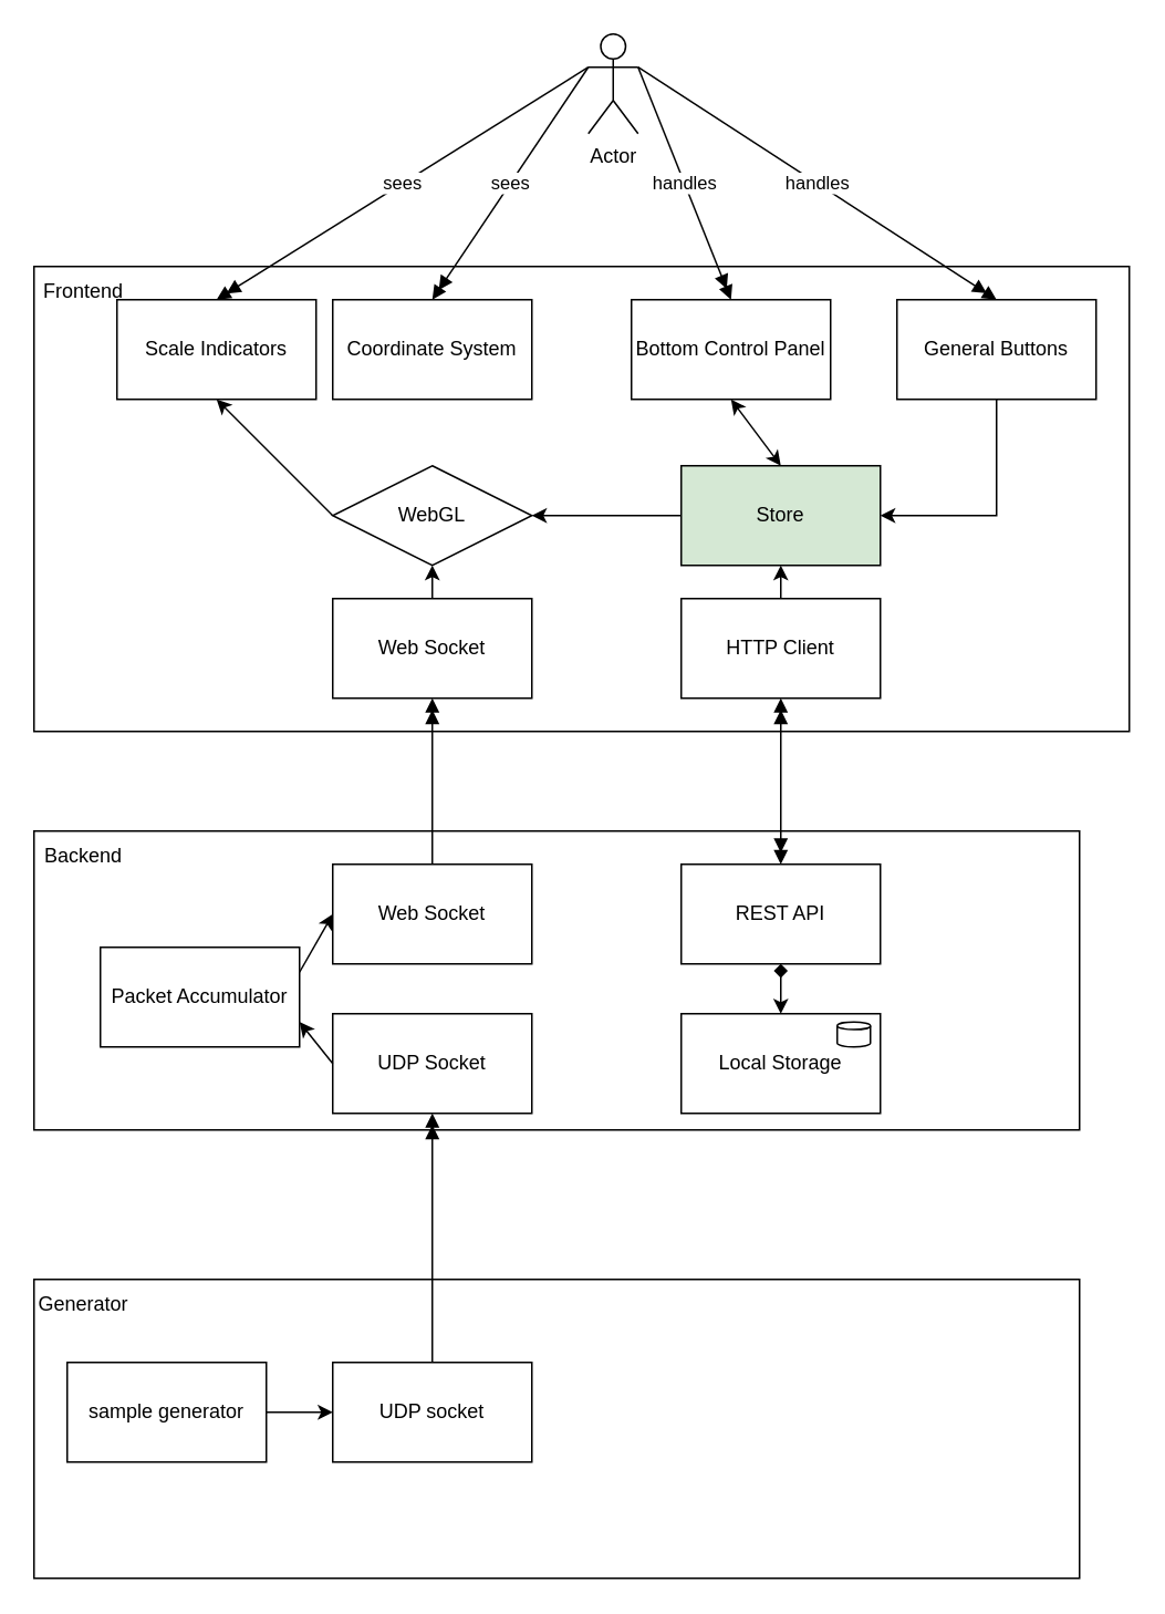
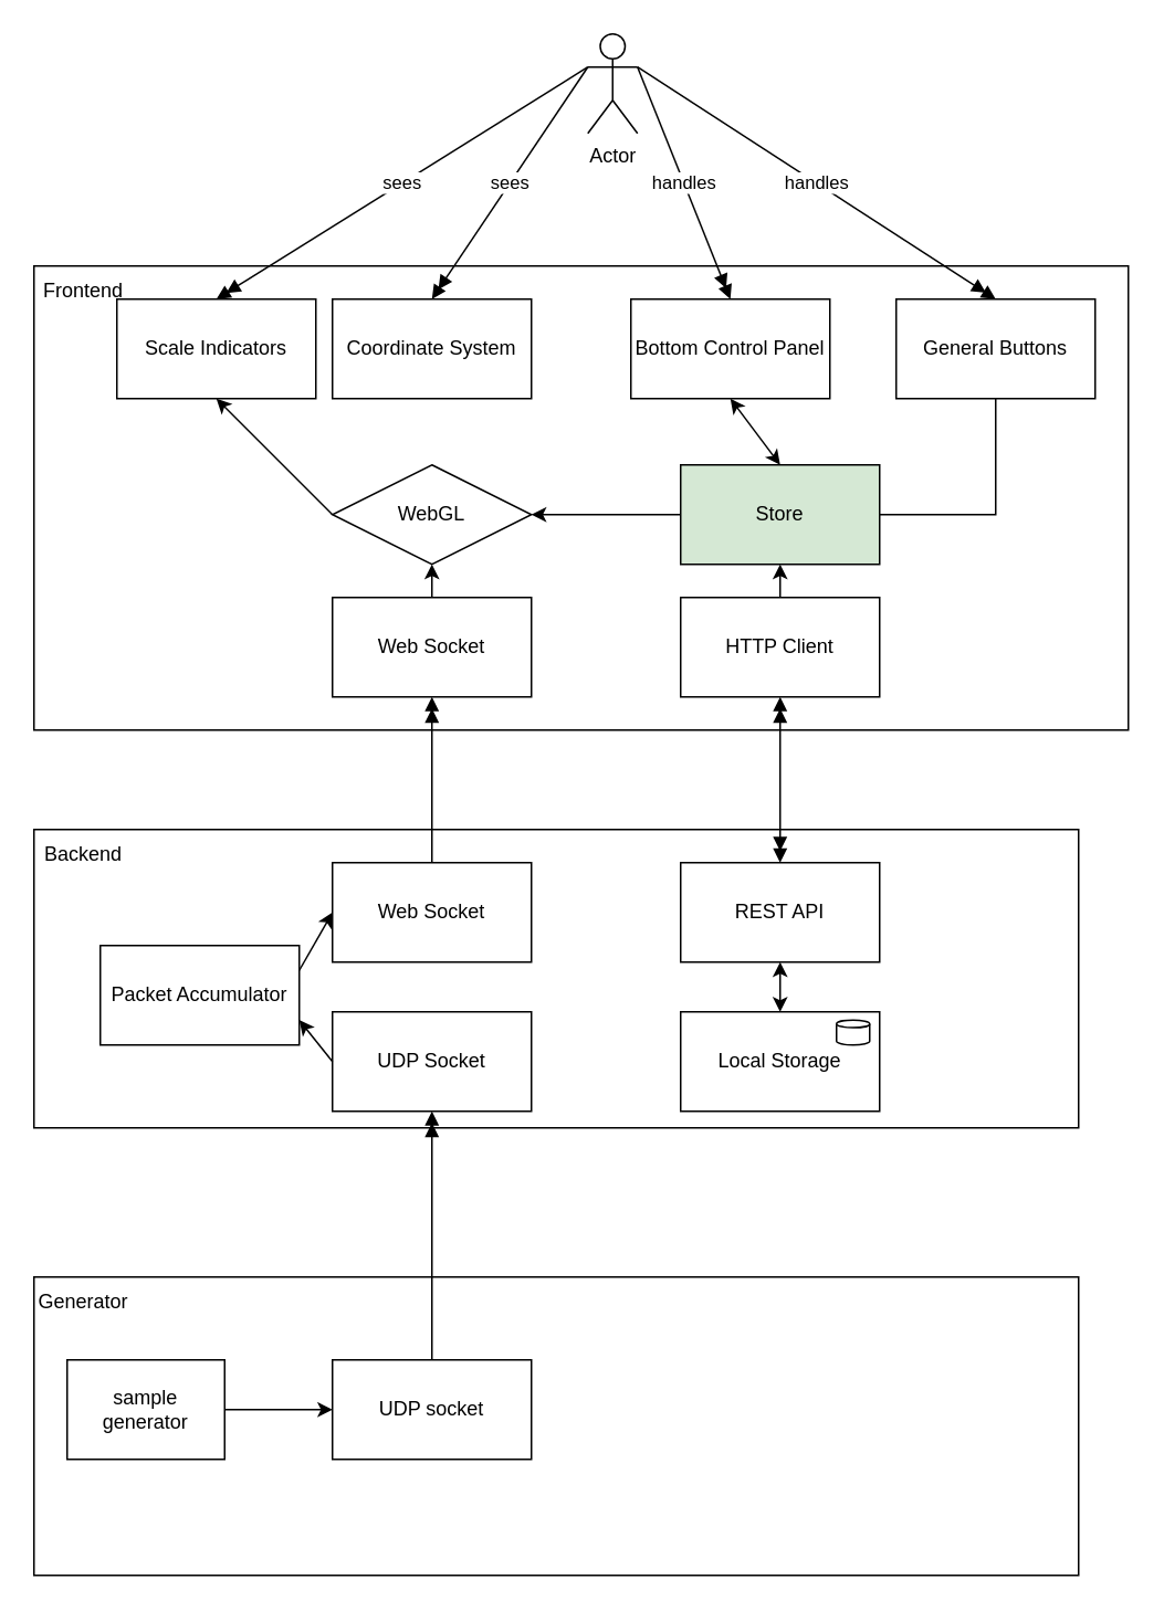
  <mxCell id="0" />
  <mxCell id="1" parent="0" />
  <mxCell id="2" value="" style="rounded=0;whiteSpace=wrap;html=1;" vertex="1" parent="1"><mxGeometry x="20" y="160" width="660" height="280" as="geometry" /></mxCell>
  <mxCell id="3" value="Web Socket" style="rounded=0;whiteSpace=wrap;html=1;" vertex="1" parent="1"><mxGeometry x="200" y="360" width="120" height="60" as="geometry" /></mxCell>
  <mxCell id="4" value="Frontend" style="text;html=1;strokeColor=none;fillColor=none;align=center;verticalAlign=middle;whiteSpace=wrap;rounded=0;" vertex="1" parent="1"><mxGeometry x="20" y="160" width="60" height="30" as="geometry" /></mxCell>
  <mxCell id="5" value="" style="rounded=0;whiteSpace=wrap;html=1;" vertex="1" parent="1"><mxGeometry x="20" y="500" width="630" height="180" as="geometry" /></mxCell>
  <mxCell id="6" value="Backend" style="text;html=1;strokeColor=none;fillColor=none;align=center;verticalAlign=middle;whiteSpace=wrap;rounded=0;" vertex="1" parent="1"><mxGeometry x="20" y="500" width="60" height="30" as="geometry" /></mxCell>
  <mxCell id="7" value="" style="rounded=0;whiteSpace=wrap;html=1;" vertex="1" parent="1"><mxGeometry x="20" y="770" width="630" height="180" as="geometry" /></mxCell>
  <mxCell id="8" value="Generator" style="text;html=1;strokeColor=none;fillColor=none;align=center;verticalAlign=middle;whiteSpace=wrap;rounded=0;" vertex="1" parent="1"><mxGeometry x="20" y="770" width="60" height="30" as="geometry" /></mxCell>
- <mxCell id="9" value="sample generator" style="rounded=0;whiteSpace=wrap;html=1;" vertex="1" parent="1"><mxGeometry x="40" y="820" width="120" height="60" as="geometry" /></mxCell>
+ <mxCell id="9" value="sample generator" style="rounded=0;whiteSpace=wrap;html=1;" vertex="1" parent="1"><mxGeometry x="40" y="820" width="95" height="60" as="geometry" /></mxCell>
  <mxCell id="10" value="UDP socket" style="rounded=0;whiteSpace=wrap;html=1;" vertex="1" parent="1"><mxGeometry x="200" y="820" width="120" height="60" as="geometry" /></mxCell>
  <mxCell id="11" value="UDP Socket" style="rounded=0;whiteSpace=wrap;html=1;" vertex="1" parent="1"><mxGeometry x="200" y="610" width="120" height="60" as="geometry" /></mxCell>
  <mxCell id="12" value="Web Socket" style="rounded=0;whiteSpace=wrap;html=1;" vertex="1" parent="1"><mxGeometry x="200" y="520" width="120" height="60" as="geometry" /></mxCell>
  <mxCell id="13" value="REST API" style="rounded=0;whiteSpace=wrap;html=1;" vertex="1" parent="1"><mxGeometry x="410" y="520" width="120" height="60" as="geometry" /></mxCell>
  <mxCell id="14" value="Local Storage" style="rounded=0;whiteSpace=wrap;html=1;" vertex="1" parent="1"><mxGeometry x="410" y="610" width="120" height="60" as="geometry" /></mxCell>
  <mxCell id="15" value="HTTP Client" style="rounded=0;whiteSpace=wrap;html=1;" vertex="1" parent="1"><mxGeometry x="410" y="360" width="120" height="60" as="geometry" /></mxCell>
  <mxCell id="16" value="Store" style="rounded=0;whiteSpace=wrap;html=1;fillColor=#d5e8d4;" vertex="1" parent="1"><mxGeometry x="410" y="280" width="120" height="60" as="geometry" /></mxCell>
  <mxCell id="17" value="WebGL" style="rhombus;whiteSpace=wrap;html=1;" vertex="1" parent="1"><mxGeometry x="200" y="280" width="120" height="60" as="geometry" /></mxCell>
  <mxCell id="18" value="" style="endArrow=classic;html=1;rounded=0;entryX=0.5;entryY=1;entryDx=0;entryDy=0;exitX=0.5;exitY=0;exitDx=0;exitDy=0;" edge="1" parent="1" source="3" target="17"><mxGeometry width="50" height="50" relative="1" as="geometry"><mxPoint x="220" y="500" as="sourcePoint" /><mxPoint x="270" y="450" as="targetPoint" /></mxGeometry></mxCell>
  <mxCell id="19" value="" style="endArrow=classic;html=1;rounded=0;entryX=1;entryY=0.5;entryDx=0;entryDy=0;exitX=0;exitY=0.5;exitDx=0;exitDy=0;" edge="1" parent="1" source="16" target="17"><mxGeometry width="50" height="50" relative="1" as="geometry"><mxPoint x="270" y="370" as="sourcePoint" /><mxPoint x="270" y="350" as="targetPoint" /></mxGeometry></mxCell>
  <mxCell id="20" value="" style="endArrow=classic;html=1;rounded=0;entryX=0.5;entryY=1;entryDx=0;entryDy=0;exitX=0.5;exitY=0;exitDx=0;exitDy=0;" edge="1" parent="1" source="15" target="16"><mxGeometry width="50" height="50" relative="1" as="geometry"><mxPoint x="280" y="380" as="sourcePoint" /><mxPoint x="280" y="360" as="targetPoint" /></mxGeometry></mxCell>
  <mxCell id="21" value="" style="endArrow=classic;html=1;rounded=0;entryX=1;entryY=0.75;entryDx=0;entryDy=0;exitX=0;exitY=0.5;exitDx=0;exitDy=0;" edge="1" parent="1" source="11" target="24"><mxGeometry width="50" height="50" relative="1" as="geometry"><mxPoint x="290" y="390" as="sourcePoint" /><mxPoint x="290" y="370" as="targetPoint" /></mxGeometry></mxCell>
- <mxCell id="22" value="" style="endArrow=diamond;html=1;rounded=0;entryX=0.5;entryY=1;entryDx=0;entryDy=0;exitX=0.5;exitY=0;exitDx=0;exitDy=0;startArrow=classic;startFill=1;" edge="1" parent="1" source="14" target="13"><mxGeometry width="50" height="50" relative="1" as="geometry"><mxPoint x="300" y="400" as="sourcePoint" /><mxPoint x="300" y="380" as="targetPoint" /></mxGeometry></mxCell>
+ <mxCell id="22" value="" style="endArrow=classic;html=1;rounded=0;entryX=0.5;entryY=1;entryDx=0;entryDy=0;exitX=0.5;exitY=0;exitDx=0;exitDy=0;startArrow=classic;startFill=1;" edge="1" parent="1" source="14" target="13"><mxGeometry width="50" height="50" relative="1" as="geometry"><mxPoint x="300" y="400" as="sourcePoint" /><mxPoint x="300" y="380" as="targetPoint" /></mxGeometry></mxCell>
  <mxCell id="23" value="" style="endArrow=classic;html=1;rounded=0;entryX=0;entryY=0.5;entryDx=0;entryDy=0;exitX=1;exitY=0.5;exitDx=0;exitDy=0;" edge="1" parent="1" source="9" target="10"><mxGeometry width="50" height="50" relative="1" as="geometry"><mxPoint x="310" y="410" as="sourcePoint" /><mxPoint x="310" y="390" as="targetPoint" /></mxGeometry></mxCell>
  <mxCell id="24" value="Packet Accumulator" style="rounded=0;whiteSpace=wrap;html=1;" vertex="1" parent="1"><mxGeometry x="60" y="570" width="120" height="60" as="geometry" /></mxCell>
  <mxCell id="25" value="" style="endArrow=classic;html=1;rounded=0;entryX=0;entryY=0.5;entryDx=0;entryDy=0;exitX=1;exitY=0.25;exitDx=0;exitDy=0;" edge="1" parent="1" source="24" target="12"><mxGeometry width="50" height="50" relative="1" as="geometry"><mxPoint x="210" y="650" as="sourcePoint" /><mxPoint x="190" y="625" as="targetPoint" /></mxGeometry></mxCell>
  <mxCell id="26" value="" style="endArrow=doubleBlock;html=1;rounded=0;entryX=0.5;entryY=1;entryDx=0;entryDy=0;exitX=0.5;exitY=0;exitDx=0;exitDy=0;endFill=1;" edge="1" parent="1" source="12" target="3"><mxGeometry width="50" height="50" relative="1" as="geometry"><mxPoint x="220" y="660" as="sourcePoint" /><mxPoint x="200" y="635" as="targetPoint" /></mxGeometry></mxCell>
  <mxCell id="27" value="" style="endArrow=doubleBlock;html=1;rounded=0;entryX=0.5;entryY=1;entryDx=0;entryDy=0;exitX=0.5;exitY=0;exitDx=0;exitDy=0;endFill=1;startArrow=doubleBlock;startFill=1;" edge="1" parent="1" source="13" target="15"><mxGeometry width="50" height="50" relative="1" as="geometry"><mxPoint x="270" y="530" as="sourcePoint" /><mxPoint x="270" y="430" as="targetPoint" /></mxGeometry></mxCell>
  <mxCell id="28" value="" style="endArrow=doubleBlock;html=1;rounded=0;entryX=0.5;entryY=1;entryDx=0;entryDy=0;exitX=0.5;exitY=0;exitDx=0;exitDy=0;endFill=1;" edge="1" parent="1" source="10" target="11"><mxGeometry width="50" height="50" relative="1" as="geometry"><mxPoint x="280" y="540" as="sourcePoint" /><mxPoint x="280" y="440" as="targetPoint" /></mxGeometry></mxCell>
  <mxCell id="29" value="" style="shape=cylinder3;whiteSpace=wrap;html=1;boundedLbl=1;backgroundOutline=1;size=2.278;" vertex="1" parent="1"><mxGeometry x="504" y="615" width="20" height="15" as="geometry" /></mxCell>
  <mxCell id="30" value="Actor" style="shape=umlActor;verticalLabelPosition=bottom;verticalAlign=top;html=1;outlineConnect=0;" vertex="1" parent="1"><mxGeometry x="354" y="20" width="30" height="60" as="geometry" /></mxCell>
  <mxCell id="31" value="Bottom Control Panel" style="rounded=0;whiteSpace=wrap;html=1;" vertex="1" parent="1"><mxGeometry x="380" y="180" width="120" height="60" as="geometry" /></mxCell>
  <mxCell id="32" value="Coordinate System" style="rounded=0;whiteSpace=wrap;html=1;" vertex="1" parent="1"><mxGeometry x="200" y="180" width="120" height="60" as="geometry" /></mxCell>
  <mxCell id="33" value="" style="endArrow=classic;html=1;rounded=0;entryX=0.5;entryY=1;entryDx=0;entryDy=0;exitX=0.5;exitY=0;exitDx=0;exitDy=0;startArrow=classic;startFill=1;" edge="1" parent="1" source="16" target="31"><mxGeometry width="50" height="50" relative="1" as="geometry"><mxPoint x="430" y="330" as="sourcePoint" /><mxPoint x="340" y="330" as="targetPoint" /></mxGeometry></mxCell>
  <mxCell id="34" value="sees" style="endArrow=doubleBlock;html=1;rounded=0;entryX=0.5;entryY=0;entryDx=0;entryDy=0;exitX=0;exitY=0.333;exitDx=0;exitDy=0;endFill=1;exitPerimeter=0;" edge="1" parent="1" source="30" target="32"><mxGeometry width="50" height="50" relative="1" as="geometry"><mxPoint x="270" y="530" as="sourcePoint" /><mxPoint x="270" y="430" as="targetPoint" /></mxGeometry></mxCell>
  <mxCell id="35" value="General Buttons" style="rounded=0;whiteSpace=wrap;html=1;" vertex="1" parent="1"><mxGeometry x="540" y="180" width="120" height="60" as="geometry" /></mxCell>
  <mxCell id="36" value="Scale Indicators" style="rounded=0;whiteSpace=wrap;html=1;" vertex="1" parent="1"><mxGeometry x="70" y="180" width="120" height="60" as="geometry" /></mxCell>
  <mxCell id="37" value="" style="endArrow=classic;html=1;rounded=0;entryX=0.5;entryY=1;entryDx=0;entryDy=0;exitX=0;exitY=0.5;exitDx=0;exitDy=0;" edge="1" parent="1" source="17" target="36"><mxGeometry width="50" height="50" relative="1" as="geometry"><mxPoint x="270" y="290" as="sourcePoint" /><mxPoint x="270" y="250" as="targetPoint" /></mxGeometry></mxCell>
- <mxCell id="38" value="" style="endArrow=classic;html=1;rounded=0;entryX=1;entryY=0.5;entryDx=0;entryDy=0;exitX=0.5;exitY=1;exitDx=0;exitDy=0;" edge="1" parent="1" source="35" target="16"><mxGeometry width="50" height="50" relative="1" as="geometry"><mxPoint x="270" y="290" as="sourcePoint" /><mxPoint x="270" y="250" as="targetPoint" /><Array as="points"><mxPoint x="600" y="310" /></Array></mxGeometry></mxCell>
+ <mxCell id="38" value="" style="endArrow=none;html=1;rounded=0;entryX=1;entryY=0.5;entryDx=0;entryDy=0;exitX=0.5;exitY=1;exitDx=0;exitDy=0;" edge="1" parent="1" source="35" target="16"><mxGeometry width="50" height="50" relative="1" as="geometry"><mxPoint x="270" y="290" as="sourcePoint" /><mxPoint x="270" y="250" as="targetPoint" /><Array as="points"><mxPoint x="600" y="310" /></Array></mxGeometry></mxCell>
  <mxCell id="39" value="handles" style="endArrow=doubleBlock;html=1;rounded=0;entryX=0.5;entryY=0;entryDx=0;entryDy=0;exitX=1;exitY=0.333;exitDx=0;exitDy=0;endFill=1;exitPerimeter=0;" edge="1" parent="1" source="30" target="31"><mxGeometry width="50" height="50" relative="1" as="geometry"><mxPoint x="364" y="50" as="sourcePoint" /><mxPoint x="270" y="190" as="targetPoint" /></mxGeometry></mxCell>
  <mxCell id="40" value="handles" style="endArrow=doubleBlock;html=1;rounded=0;entryX=0.5;entryY=0;entryDx=0;entryDy=0;exitX=1;exitY=0.333;exitDx=0;exitDy=0;endFill=1;exitPerimeter=0;" edge="1" parent="1" source="30" target="35"><mxGeometry width="50" height="50" relative="1" as="geometry"><mxPoint x="374" y="60" as="sourcePoint" /><mxPoint x="280" as="targetPoint" y="200" /></mxGeometry></mxCell>
  <mxCell id="41" value="sees" style="endArrow=doubleBlock;html=1;rounded=0;entryX=0.5;entryY=0;entryDx=0;entryDy=0;exitX=0;exitY=0.333;exitDx=0;exitDy=0;endFill=1;exitPerimeter=0;" edge="1" parent="1" source="30" target="36"><mxGeometry width="50" height="50" relative="1" as="geometry"><mxPoint x="384" y="70" as="sourcePoint" /><mxPoint x="290" y="210" as="targetPoint" /></mxGeometry></mxCell>
